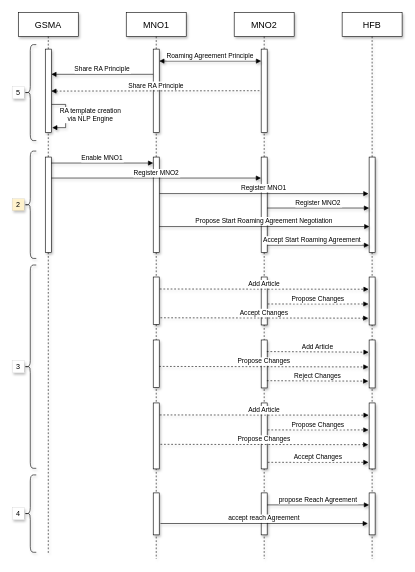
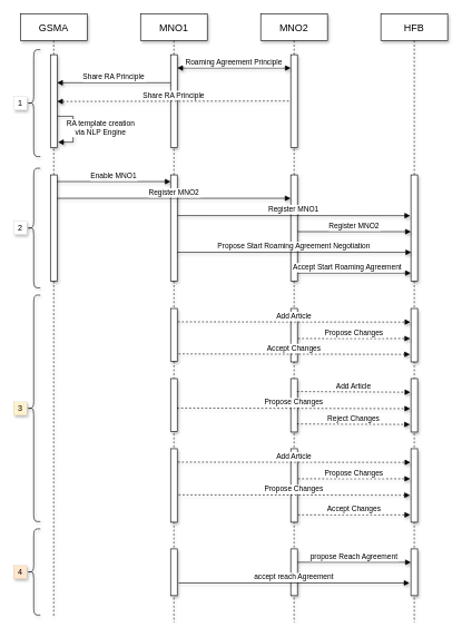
  <mxCell id="0" />
  <mxCell id="1" parent="0" />
  <mxCell id="2" value="MNO2" style="shape=umlLifeline;perimeter=lifelinePerimeter;container=1;collapsible=0;recursiveResize=0;rounded=0;shadow=1;strokeWidth=1;fontSize=15;sketch=0;" parent="1" vertex="1"><mxGeometry x="390" y="20" width="100" height="911" as="geometry" /></mxCell>
  <mxCell id="3" value="" style="points=[];perimeter=orthogonalPerimeter;rounded=0;shadow=1;strokeWidth=1;sketch=0;" parent="2" vertex="1"><mxGeometry x="45" y="241" width="10" height="159" as="geometry" /></mxCell>
  <mxCell id="4" value="" style="points=[];perimeter=orthogonalPerimeter;rounded=0;shadow=1;strokeWidth=1;sketch=0;" parent="2" vertex="1"><mxGeometry x="45" y="801" width="10" height="70" as="geometry" /></mxCell>
  <mxCell id="5" value="propose Reach Agreement" style="verticalAlign=bottom;endArrow=block;entryX=0;entryY=0;shadow=1;strokeWidth=1;sketch=0;" parent="2" edge="1"><mxGeometry relative="1" as="geometry"><mxPoint x="55" y="821" as="sourcePoint" /><mxPoint x="225" y="821" as="targetPoint" /></mxGeometry></mxCell>
  <mxCell id="6" value="" style="points=[];perimeter=orthogonalPerimeter;rounded=0;shadow=1;strokeWidth=1;sketch=0;" vertex="1" parent="2"><mxGeometry x="45" y="61" width="10" height="139" as="geometry" /></mxCell>
  <mxCell id="7" value="GSMA" style="shape=umlLifeline;perimeter=lifelinePerimeter;container=1;collapsible=0;recursiveResize=0;rounded=0;shadow=1;strokeWidth=1;fontSize=15;sketch=0;" parent="1" vertex="1"><mxGeometry x="30" y="20" width="100" height="901" as="geometry" /></mxCell>
  <mxCell id="8" value="" style="points=[];perimeter=orthogonalPerimeter;rounded=0;shadow=1;strokeWidth=1;sketch=0;" parent="7" vertex="1"><mxGeometry x="45" y="241" width="10" height="159" as="geometry" /></mxCell>
  <mxCell id="9" value="" style="points=[];perimeter=orthogonalPerimeter;rounded=0;shadow=1;strokeWidth=1;sketch=0;" vertex="1" parent="7"><mxGeometry x="45" y="61" width="10" height="139" as="geometry" /></mxCell>
  <mxCell id="10" value="RA template creation &lt;br&gt;via NLP Engine" style="edgeStyle=elbowEdgeStyle;elbow=horizontal;endArrow=none;html=1;rounded=0;entryX=1.16;entryY=0.505;entryDx=0;entryDy=0;entryPerimeter=0;exitX=1.24;exitY=0.784;exitDx=0;exitDy=0;exitPerimeter=0;startArrow=block;startFill=1;endFill=0;shadow=1;sketch=0;" edge="1" parent="7"><mxGeometry x="0.028" y="-41" width="50" height="50" relative="1" as="geometry"><mxPoint x="56.4" y="191.976" as="sourcePoint" /><mxPoint x="55.6" y="153.195" as="targetPoint" /><Array as="points"><mxPoint x="79" y="153" /><mxPoint x="79" y="173" /></Array><mxPoint as="offset" /></mxGeometry></mxCell>
  <mxCell id="11" value="" style="shape=curlyBracket;whiteSpace=wrap;html=1;rounded=1;shadow=1;sketch=0;" vertex="1" parent="7"><mxGeometry x="10" y="231" width="20" height="179" as="geometry" /></mxCell>
  <mxCell id="12" value="" style="shape=curlyBracket;whiteSpace=wrap;html=1;rounded=1;shadow=1;sketch=0;" vertex="1" parent="7"><mxGeometry x="10" y="421" width="20" height="339" as="geometry" /></mxCell>
  <mxCell id="13" value="" style="shape=curlyBracket;whiteSpace=wrap;html=1;rounded=1;shadow=1;sketch=0;" vertex="1" parent="7"><mxGeometry x="10" y="53.5" width="20" height="160" as="geometry" /></mxCell>
  <mxCell id="14" value="" style="shape=curlyBracket;whiteSpace=wrap;html=1;rounded=1;shadow=1;sketch=0;" vertex="1" parent="7"><mxGeometry x="10" y="771" width="20" height="129" as="geometry" /></mxCell>
- <mxCell id="15" value="2" style="rounded=0;whiteSpace=wrap;html=1;strokeWidth=0;shadow=1;sketch=0;fillColor=#fff2cc;" vertex="1" parent="7"><mxGeometry x="-10" y="310.5" width="20" height="20" as="geometry" /></mxCell>
+ <mxCell id="15" value="2" style="rounded=0;whiteSpace=wrap;html=1;strokeWidth=0;shadow=1;sketch=0;" vertex="1" parent="7"><mxGeometry x="-10" y="310.5" width="20" height="20" as="geometry" /></mxCell>
  <mxCell id="16" value="MNO1" style="shape=umlLifeline;perimeter=lifelinePerimeter;container=1;collapsible=0;recursiveResize=0;rounded=0;shadow=1;strokeWidth=1;fontSize=15;sketch=0;" parent="1" vertex="1"><mxGeometry x="210" y="20" width="100" height="911" as="geometry" /></mxCell>
  <mxCell id="17" value="" style="points=[];perimeter=orthogonalPerimeter;rounded=0;shadow=1;strokeWidth=1;sketch=0;" parent="16" vertex="1"><mxGeometry x="45" y="241" width="10" height="159" as="geometry" /></mxCell>
  <mxCell id="18" value="Enable MNO1" style="verticalAlign=bottom;endArrow=block;entryX=0;entryY=0;shadow=1;strokeWidth=1;sketch=0;" parent="16" edge="1"><mxGeometry relative="1" as="geometry"><mxPoint x="-125" y="251.0" as="sourcePoint" /><mxPoint x="45" y="251.0" as="targetPoint" /></mxGeometry></mxCell>
  <mxCell id="19" value="" style="points=[];perimeter=orthogonalPerimeter;rounded=0;shadow=1;strokeWidth=1;sketch=0;" parent="16" vertex="1"><mxGeometry x="45" y="801" width="10" height="70" as="geometry" /></mxCell>
  <mxCell id="20" value="" style="points=[];perimeter=orthogonalPerimeter;rounded=0;shadow=1;strokeWidth=1;sketch=0;" vertex="1" parent="16"><mxGeometry x="45" y="61" width="10" height="139" as="geometry" /></mxCell>
  <mxCell id="21" value="" style="points=[];perimeter=orthogonalPerimeter;rounded=0;shadow=1;strokeWidth=1;sketch=0;" vertex="1" parent="16"><mxGeometry x="45" y="441" width="10" height="79" as="geometry" /></mxCell>
  <mxCell id="22" value="HFB" style="shape=umlLifeline;perimeter=lifelinePerimeter;container=1;collapsible=0;recursiveResize=0;rounded=0;shadow=1;strokeWidth=1;fontSize=15;sketch=0;" parent="1" vertex="1"><mxGeometry x="570" y="20" width="100" height="911" as="geometry" /></mxCell>
  <mxCell id="23" value="" style="points=[];perimeter=orthogonalPerimeter;rounded=0;shadow=1;strokeWidth=1;sketch=0;" parent="22" vertex="1"><mxGeometry x="45" y="241" width="10" height="159" as="geometry" /></mxCell>
  <mxCell id="24" value="Accept Start Roaming Agreement" style="verticalAlign=bottom;endArrow=block;entryX=0;entryY=0;shadow=1;strokeWidth=1;sketch=0;" parent="22" edge="1"><mxGeometry x="-0.118" relative="1" as="geometry"><mxPoint x="-125" y="388" as="sourcePoint" /><mxPoint x="45" y="388" as="targetPoint" /><mxPoint as="offset" /></mxGeometry></mxCell>
  <mxCell id="25" value="" style="points=[];perimeter=orthogonalPerimeter;rounded=0;shadow=1;strokeWidth=1;sketch=0;" parent="22" vertex="1"><mxGeometry x="45" y="801" width="10" height="70" as="geometry" /></mxCell>
  <mxCell id="26" value="Accept Changes" style="verticalAlign=bottom;endArrow=block;shadow=1;strokeWidth=1;dashed=1;sketch=0;" edge="1" parent="22"><mxGeometry relative="1" as="geometry"><mxPoint x="-124" y="750" as="sourcePoint" /><mxPoint x="44" y="750" as="targetPoint" /></mxGeometry></mxCell>
  <mxCell id="27" value="Register MNO1" style="verticalAlign=bottom;endArrow=block;shadow=1;strokeWidth=1;exitX=1.051;exitY=0.301;exitDx=0;exitDy=0;exitPerimeter=0;sketch=0;" parent="1" edge="1"><mxGeometry relative="1" as="geometry"><mxPoint x="265.51" y="321.889" as="sourcePoint" /><mxPoint x="614" y="322" as="targetPoint" /></mxGeometry></mxCell>
  <mxCell id="28" value="Register MNO2" style="verticalAlign=bottom;endArrow=block;entryX=0;entryY=0;shadow=1;strokeWidth=1;sketch=0;" parent="1" edge="1"><mxGeometry relative="1" as="geometry"><mxPoint x="445" y="346" as="sourcePoint" /><mxPoint x="615" y="346" as="targetPoint" /></mxGeometry></mxCell>
  <mxCell id="29" value="Propose Start Roaming Agreement Negotiation" style="verticalAlign=bottom;endArrow=block;shadow=1;strokeWidth=1;entryX=0.051;entryY=0.719;entryDx=0;entryDy=0;entryPerimeter=0;sketch=0;" parent="1" edge="1"><mxGeometry relative="1" as="geometry"><mxPoint x="265" y="376.891" as="sourcePoint" /><mxPoint x="615.51" y="376.891" as="targetPoint" /></mxGeometry></mxCell>
  <mxCell id="30" value="accept reach Agreement" style="verticalAlign=bottom;endArrow=block;shadow=1;strokeWidth=1;sketch=0;" parent="1" edge="1"><mxGeometry relative="1" as="geometry"><mxPoint x="267" y="872" as="sourcePoint" /><mxPoint x="613" y="872" as="targetPoint" /></mxGeometry></mxCell>
  <mxCell id="31" value="Roaming Agreement Principle" style="verticalAlign=bottom;endArrow=block;entryX=0;entryY=0;shadow=1;strokeWidth=1;startArrow=block;startFill=1;sketch=0;" edge="1" parent="1"><mxGeometry relative="1" as="geometry"><mxPoint x="265" y="101" as="sourcePoint" /><mxPoint x="435" y="101" as="targetPoint" /><mxPoint as="offset" /></mxGeometry></mxCell>
  <mxCell id="32" value="Share RA Principle" style="verticalAlign=bottom;endArrow=none;entryX=0;entryY=0;shadow=1;strokeWidth=1;startArrow=block;startFill=1;endFill=0;sketch=0;" edge="1" parent="1"><mxGeometry relative="1" as="geometry"><mxPoint x="85" y="123" as="sourcePoint" /><mxPoint x="255" y="123" as="targetPoint" /><mxPoint as="offset" /></mxGeometry></mxCell>
  <mxCell id="33" value="Share RA Principle" style="verticalAlign=bottom;endArrow=none;shadow=1;strokeWidth=1;startArrow=block;startFill=1;endFill=0;entryX=0;entryY=0.427;entryDx=0;entryDy=0;entryPerimeter=0;dashed=1;sketch=0;" edge="1" parent="1"><mxGeometry relative="1" as="geometry"><mxPoint x="85" y="151" as="sourcePoint" /><mxPoint x="435" y="150.353" as="targetPoint" /><mxPoint as="offset" /></mxGeometry></mxCell>
  <mxCell id="34" value="Register MNO2" style="verticalAlign=bottom;endArrow=block;shadow=1;strokeWidth=1;exitX=0.944;exitY=0.38;exitDx=0;exitDy=0;exitPerimeter=0;sketch=0;" edge="1" parent="1"><mxGeometry relative="1" as="geometry"><mxPoint x="85.22" y="296" as="sourcePoint" /><mxPoint x="434.78" y="296" as="targetPoint" /></mxGeometry></mxCell>
  <mxCell id="35" value="" style="points=[];perimeter=orthogonalPerimeter;rounded=0;shadow=1;strokeWidth=1;sketch=0;" vertex="1" parent="1"><mxGeometry x="435" y="461" width="10" height="80" as="geometry" /></mxCell>
  <mxCell id="36" value="" style="points=[];perimeter=orthogonalPerimeter;rounded=0;shadow=1;strokeWidth=1;sketch=0;" vertex="1" parent="1"><mxGeometry x="615" y="461" width="10" height="80" as="geometry" /></mxCell>
  <mxCell id="37" value="Add Article" style="verticalAlign=bottom;endArrow=block;shadow=1;strokeWidth=1;entryX=-0.076;entryY=0.096;entryDx=0;entryDy=0;entryPerimeter=0;dashed=1;sketch=0;" edge="1" parent="1"><mxGeometry relative="1" as="geometry"><mxPoint x="266" y="481" as="sourcePoint" /><mxPoint x="614.24" y="481.36" as="targetPoint" /></mxGeometry></mxCell>
  <mxCell id="38" value="Propose Changes" style="verticalAlign=bottom;endArrow=block;shadow=1;strokeWidth=1;dashed=1;sketch=0;" edge="1" parent="1"><mxGeometry relative="1" as="geometry"><mxPoint x="446" y="506" as="sourcePoint" /><mxPoint x="614" y="506" as="targetPoint" /></mxGeometry></mxCell>
  <mxCell id="39" value="Accept Changes" style="verticalAlign=bottom;endArrow=block;shadow=1;strokeWidth=1;dashed=1;entryX=-0.133;entryY=0.429;entryDx=0;entryDy=0;entryPerimeter=0;sketch=0;" edge="1" parent="1"><mxGeometry relative="1" as="geometry"><mxPoint x="267" y="529" as="sourcePoint" /><mxPoint x="613.67" y="529.64" as="targetPoint" /></mxGeometry></mxCell>
  <mxCell id="40" value="" style="points=[];perimeter=orthogonalPerimeter;rounded=0;shadow=1;strokeWidth=1;sketch=0;" vertex="1" parent="1"><mxGeometry x="255" y="566" width="10" height="79" as="geometry" /></mxCell>
  <mxCell id="41" value="" style="points=[];perimeter=orthogonalPerimeter;rounded=0;shadow=1;strokeWidth=1;sketch=0;" vertex="1" parent="1"><mxGeometry x="435" y="566" width="10" height="80" as="geometry" /></mxCell>
  <mxCell id="42" value="" style="points=[];perimeter=orthogonalPerimeter;rounded=0;shadow=1;strokeWidth=1;sketch=0;" vertex="1" parent="1"><mxGeometry x="615" y="566" width="10" height="80" as="geometry" /></mxCell>
  <mxCell id="43" value="Add Article" style="verticalAlign=bottom;endArrow=block;shadow=1;strokeWidth=1;entryX=-0.076;entryY=0.096;entryDx=0;entryDy=0;entryPerimeter=0;dashed=1;exitX=0.943;exitY=0.242;exitDx=0;exitDy=0;exitPerimeter=0;sketch=0;" edge="1" parent="1" source="41"><mxGeometry relative="1" as="geometry"><mxPoint x="450" y="586" as="sourcePoint" /><mxPoint x="614.24" y="586.36" as="targetPoint" /></mxGeometry></mxCell>
  <mxCell id="44" value="Propose Changes" style="verticalAlign=bottom;endArrow=block;shadow=1;strokeWidth=1;dashed=1;exitX=0.99;exitY=0.558;exitDx=0;exitDy=0;exitPerimeter=0;sketch=0;" edge="1" parent="1" source="40"><mxGeometry relative="1" as="geometry"><mxPoint x="446" y="611" as="sourcePoint" /><mxPoint x="614" y="611" as="targetPoint" /></mxGeometry></mxCell>
  <mxCell id="45" value="Reject Changes" style="verticalAlign=bottom;endArrow=block;shadow=1;strokeWidth=1;dashed=1;entryX=-0.133;entryY=0.429;entryDx=0;entryDy=0;entryPerimeter=0;exitX=0.943;exitY=0.849;exitDx=0;exitDy=0;exitPerimeter=0;sketch=0;" edge="1" parent="1" source="41"><mxGeometry relative="1" as="geometry"><mxPoint x="450" y="635" as="sourcePoint" /><mxPoint x="613.67" y="634.64" as="targetPoint" /></mxGeometry></mxCell>
  <mxCell id="46" value="" style="points=[];perimeter=orthogonalPerimeter;rounded=0;shadow=1;strokeWidth=1;sketch=0;" vertex="1" parent="1"><mxGeometry x="255" y="671" width="10" height="110" as="geometry" /></mxCell>
  <mxCell id="47" value="" style="points=[];perimeter=orthogonalPerimeter;rounded=0;shadow=1;strokeWidth=1;sketch=0;" vertex="1" parent="1"><mxGeometry x="435" y="671" width="10" height="110" as="geometry" /></mxCell>
  <mxCell id="48" value="" style="points=[];perimeter=orthogonalPerimeter;rounded=0;shadow=1;strokeWidth=1;sketch=0;" vertex="1" parent="1"><mxGeometry x="615" y="671" width="10" height="110" as="geometry" /></mxCell>
  <mxCell id="49" value="Add Article" style="verticalAlign=bottom;endArrow=block;shadow=1;strokeWidth=1;entryX=-0.076;entryY=0.096;entryDx=0;entryDy=0;entryPerimeter=0;dashed=1;sketch=0;" edge="1" parent="1"><mxGeometry relative="1" as="geometry"><mxPoint x="266" y="691" as="sourcePoint" /><mxPoint x="614.24" y="691.36" as="targetPoint" /></mxGeometry></mxCell>
  <mxCell id="50" value="Propose Changes" style="verticalAlign=bottom;endArrow=block;shadow=1;strokeWidth=1;dashed=1;sketch=0;" edge="1" parent="1"><mxGeometry relative="1" as="geometry"><mxPoint x="446" y="716" as="sourcePoint" /><mxPoint x="614" y="716" as="targetPoint" /></mxGeometry></mxCell>
  <mxCell id="51" value="Propose Changes" style="verticalAlign=bottom;endArrow=block;shadow=1;strokeWidth=1;dashed=1;entryX=-0.133;entryY=0.429;entryDx=0;entryDy=0;entryPerimeter=0;sketch=0;" edge="1" parent="1"><mxGeometry relative="1" as="geometry"><mxPoint x="267" y="740" as="sourcePoint" /><mxPoint x="613.67" y="740.64" as="targetPoint" /></mxGeometry></mxCell>
- <mxCell id="52" value="5" style="rounded=0;whiteSpace=wrap;html=1;strokeWidth=0;shadow=1;sketch=0;" vertex="1" parent="1"><mxGeometry x="20" y="144" width="20" height="20" as="geometry" /></mxCell>
- <mxCell id="53" value="3" style="rounded=0;whiteSpace=wrap;html=1;strokeWidth=0;shadow=1;sketch=0;" vertex="1" parent="1"><mxGeometry x="20" y="601" width="20" height="20" as="geometry" /></mxCell>
- <mxCell id="54" value="4" style="rounded=0;whiteSpace=wrap;html=1;strokeWidth=0;shadow=1;sketch=0;" vertex="1" parent="1"><mxGeometry x="20" y="846" width="20" height="20" as="geometry" /></mxCell>
+ <mxCell id="52" value="1" style="rounded=0;whiteSpace=wrap;html=1;strokeWidth=0;shadow=1;sketch=0;" vertex="1" parent="1"><mxGeometry x="20" y="144" width="20" height="20" as="geometry" /></mxCell>
+ <mxCell id="53" value="3" style="rounded=0;whiteSpace=wrap;html=1;strokeWidth=0;shadow=1;sketch=0;fillColor=#fff2cc;" vertex="1" parent="1"><mxGeometry x="20" y="601" width="20" height="20" as="geometry" /></mxCell>
+ <mxCell id="54" value="4" style="rounded=0;whiteSpace=wrap;html=1;strokeWidth=0;shadow=1;sketch=0;fillColor=#ffe6cc;" vertex="1" parent="1"><mxGeometry x="20" y="846" width="20" height="20" as="geometry" /></mxCell>
